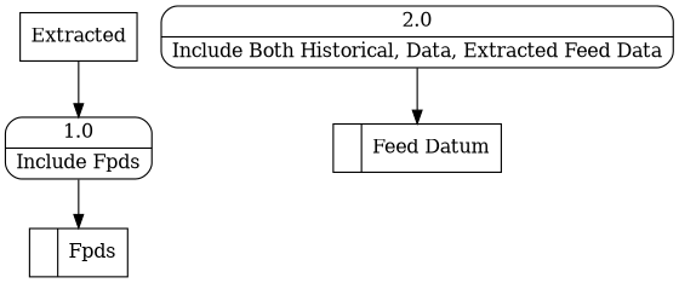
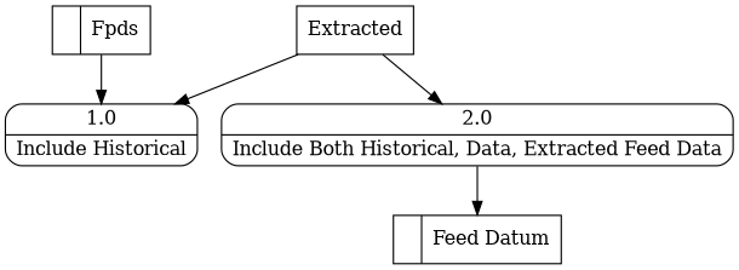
  digraph {
    node [shape=record]
    n1 [label="<f0>  |<f1> Fpds "]
    n2 [label="<f0>  |<f1> Feed Datum "]
    n3 [label=Extracted shape=box]
-   n4 [label="{<f0> 1.0|<f1> Include Fpds }" shape=Mrecord]
+   n4 [label="{<f0> 1.0|<f1> Include Historical }" shape=Mrecord]
    n5 [label="{<f0> 2.0|<f1> Include Both Historical, Data, Extracted Feed Data }" shape=Mrecord]
    n3 -> n4
-   n4 -> n1
+   n3 -> n5
+   n1 -> n4
    n5 -> n2
  }
